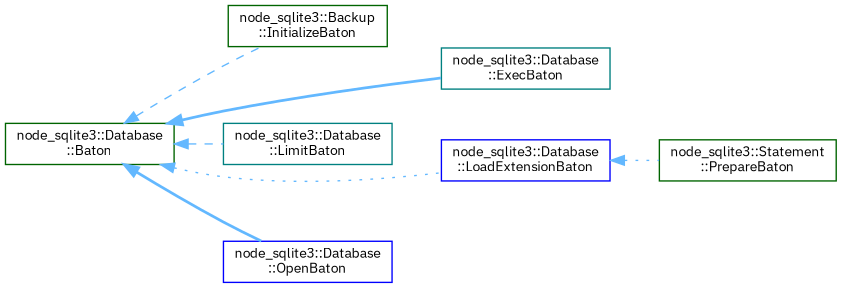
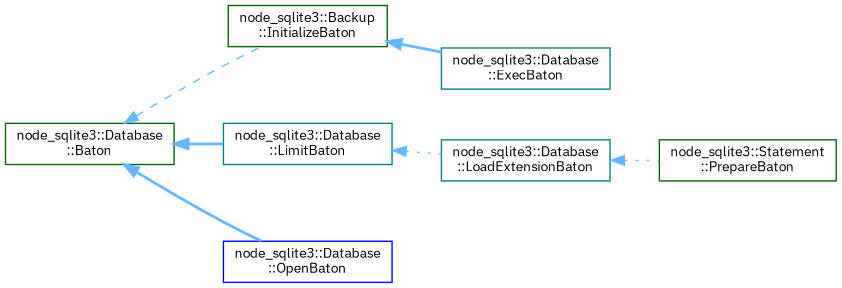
  digraph {
    fontname="IBM Plex Sans"
    rankdir=LR
    node [color=darkgreen fillcolor=white fontname="IBM Plex Sans" fontsize=10 shape=box style=filled]
    edge [color=steelblue1 dir=back fontname="IBM Plex Sans" fontsize=10 labelfontname=Helvetica labelfontsize=10 style=dashed]
    n1 [height=0.2 label="node_sqlite3::Database\l::Baton" width=0.4]
    n2 [height=0.2 label="node_sqlite3::Backup\l::InitializeBaton" width=0.4]
    n3 [color=teal height=0.2 label="node_sqlite3::Database\l::ExecBaton" width=0.4]
    n4 [color=teal height=0.2 label="node_sqlite3::Database\l::LimitBaton" width=0.4]
-   n5 [color=blue height=0.2 label="node_sqlite3::Database\l::LoadExtensionBaton" width=0.4]
+   n5 [color=teal height=0.2 label="node_sqlite3::Database\l::LoadExtensionBaton" width=0.4]
    n6 [color=blue height=0.2 label="node_sqlite3::Database\l::OpenBaton" width=0.4]
    n7 [height=0.2 label="node_sqlite3::Statement\l::PrepareBaton" width=0.4]
    n1 -> n2
-   n1 -> n3 [style=bold]
-   n1 -> n4
-   n1 -> n5 [style=dotted]
+   n2 -> n3 [style=bold]
+   n1 -> n4 [style=bold]
+   n4 -> n5 [style=dotted]
    n1 -> n6 [style=bold]
    n5 -> n7 [style=dotted]
  }
